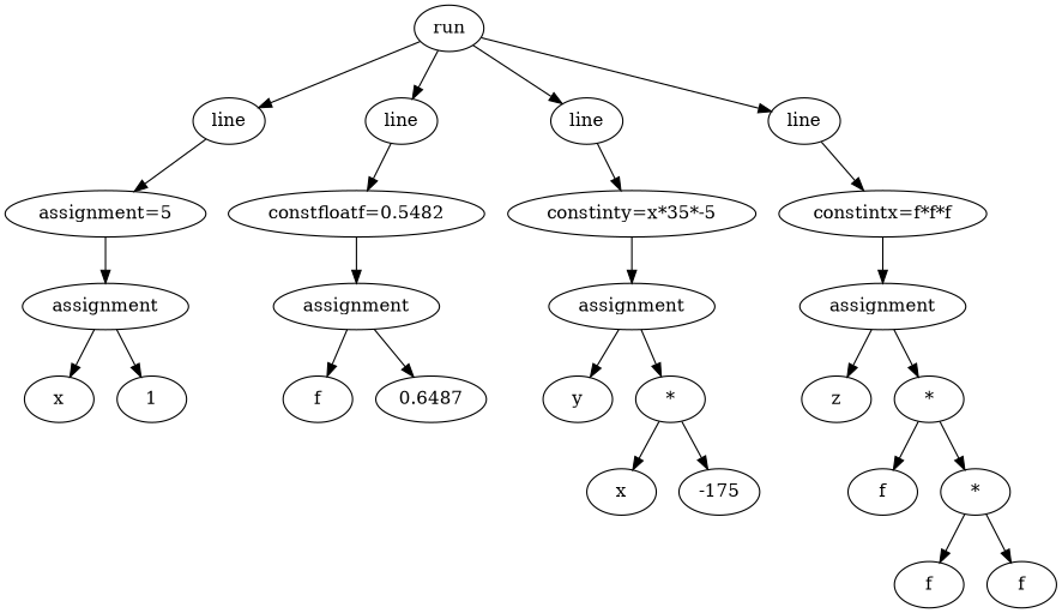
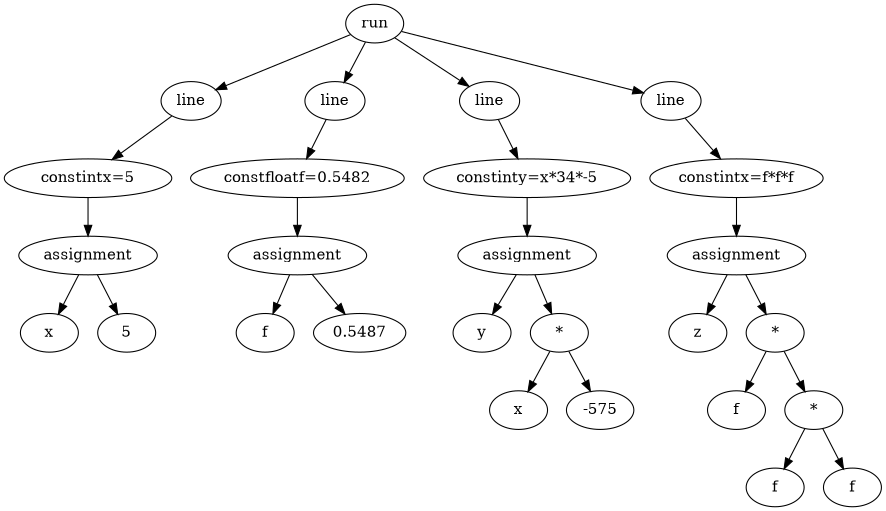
  digraph {
    n1 [label=run]
    n2 [label=line]
    n3 [label=line]
    n4 [label=line]
    n5 [label=line]
-   n6 [label="assignment=5"]
+   n6 [label="constintx=5"]
    n7 [label="constfloatf=0.5482"]
-   n8 [label="constinty=x*35*-5"]
+   n8 [label="constinty=x*34*-5"]
    n9 [label="constintx=f*f*f"]
    n10 [label=assignment]
    n11 [label=x]
-   n12 [label=1]
+   n12 [label=5]
    n13 [label=assignment]
    n14 [label=f]
-   n15 [label=0.6487]
+   n15 [label=0.5487]
    n16 [label=assignment]
    n17 [label=y]
    n18 [label="*"]
    n19 [label=x]
-   n20 [label=-175]
+   n20 [label=-575]
    n21 [label=assignment]
    n22 [label=z]
    n23 [label="*"]
    n24 [label=f]
    n25 [label="*"]
    n26 [label=f]
    n27 [label=f]
    n1 -> n2
    n1 -> n3
    n1 -> n4
    n1 -> n5
    n2 -> n6
    n3 -> n7
    n4 -> n8
    n5 -> n9
    n6 -> n10
    n7 -> n13
    n8 -> n16
    n9 -> n21
    n10 -> n11
    n10 -> n12
    n13 -> n14
    n13 -> n15
    n16 -> n17
    n16 -> n18
    n18 -> n19
    n18 -> n20
    n21 -> n22
    n21 -> n23
    n23 -> n24
    n23 -> n25
    n25 -> n26
    n25 -> n27
  }
